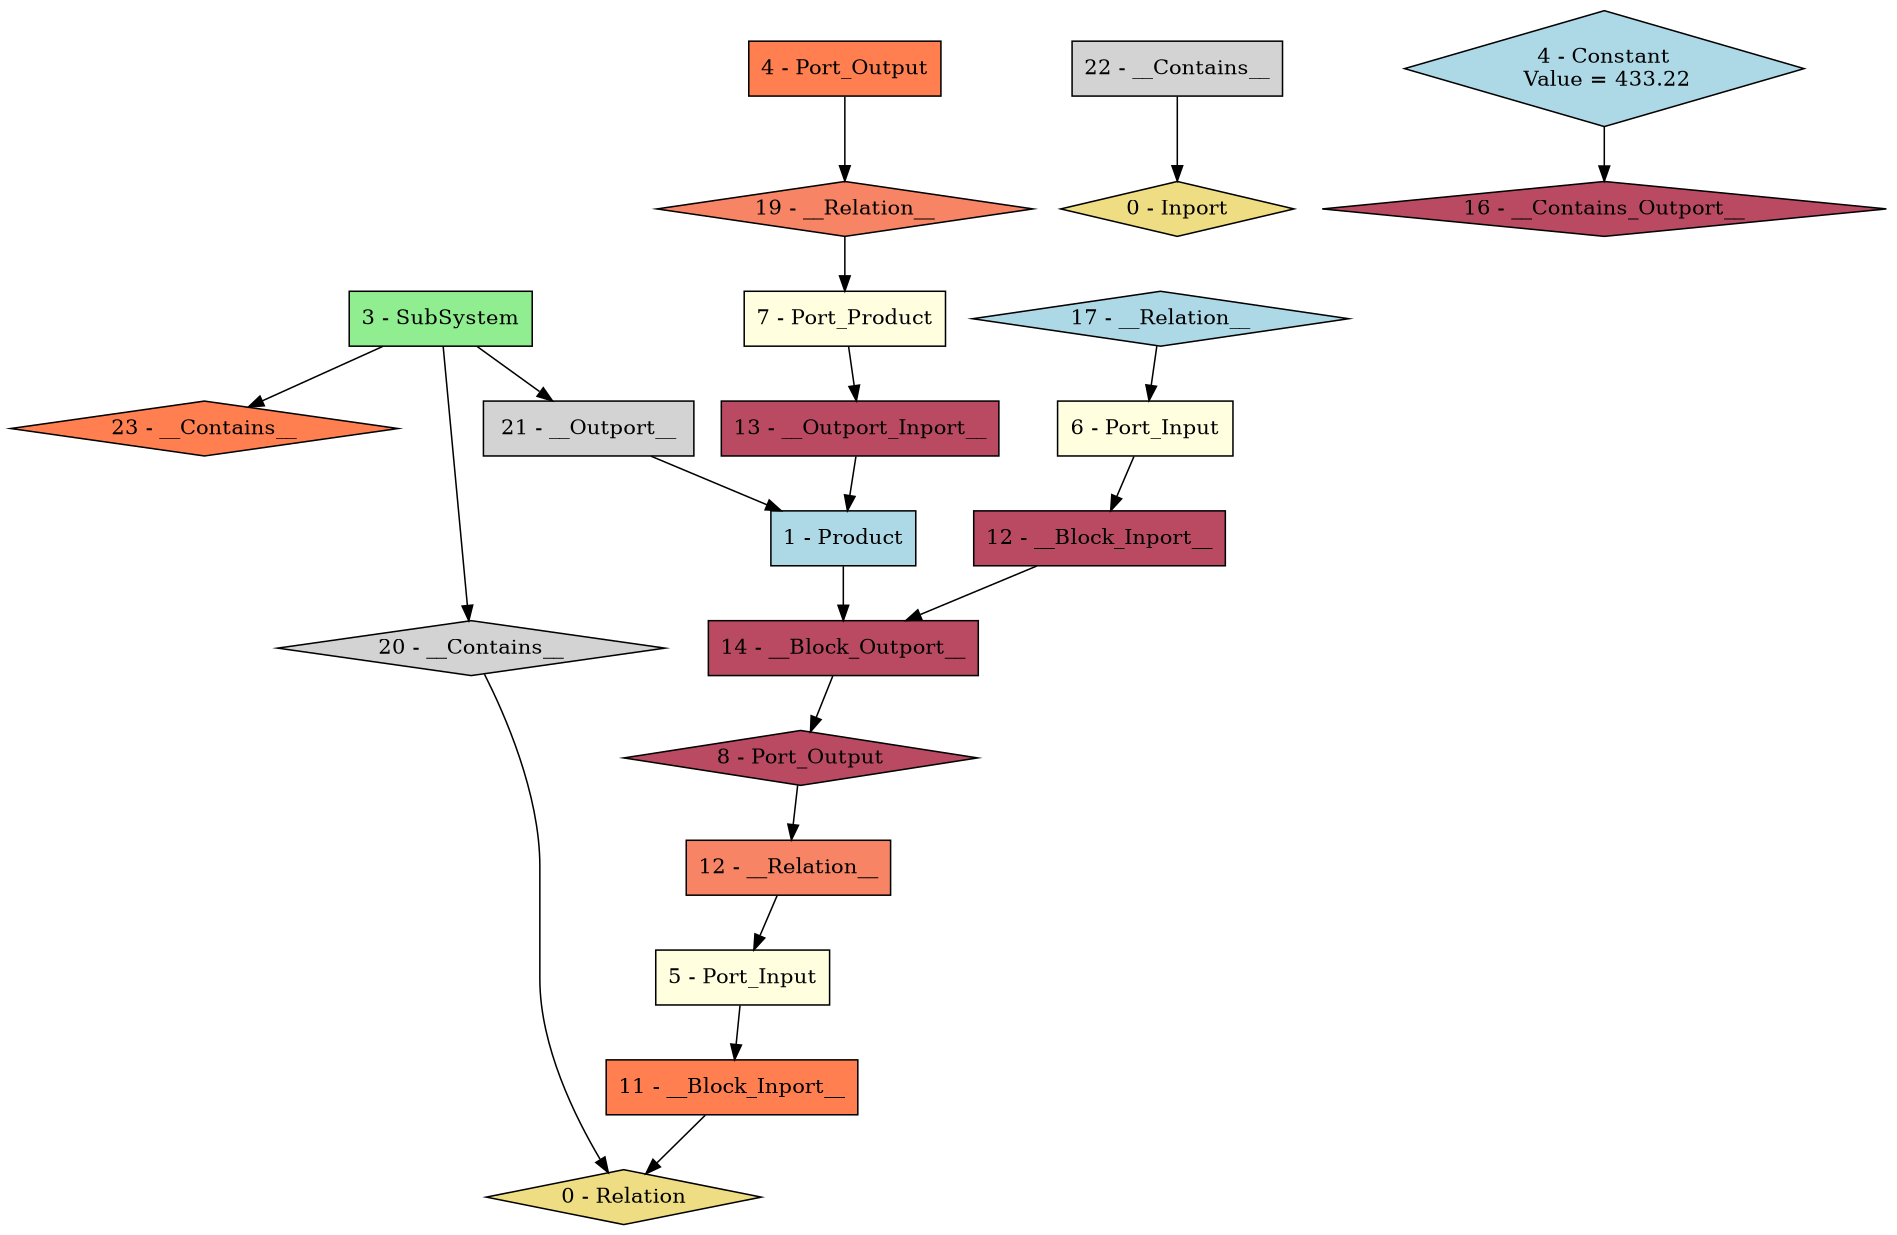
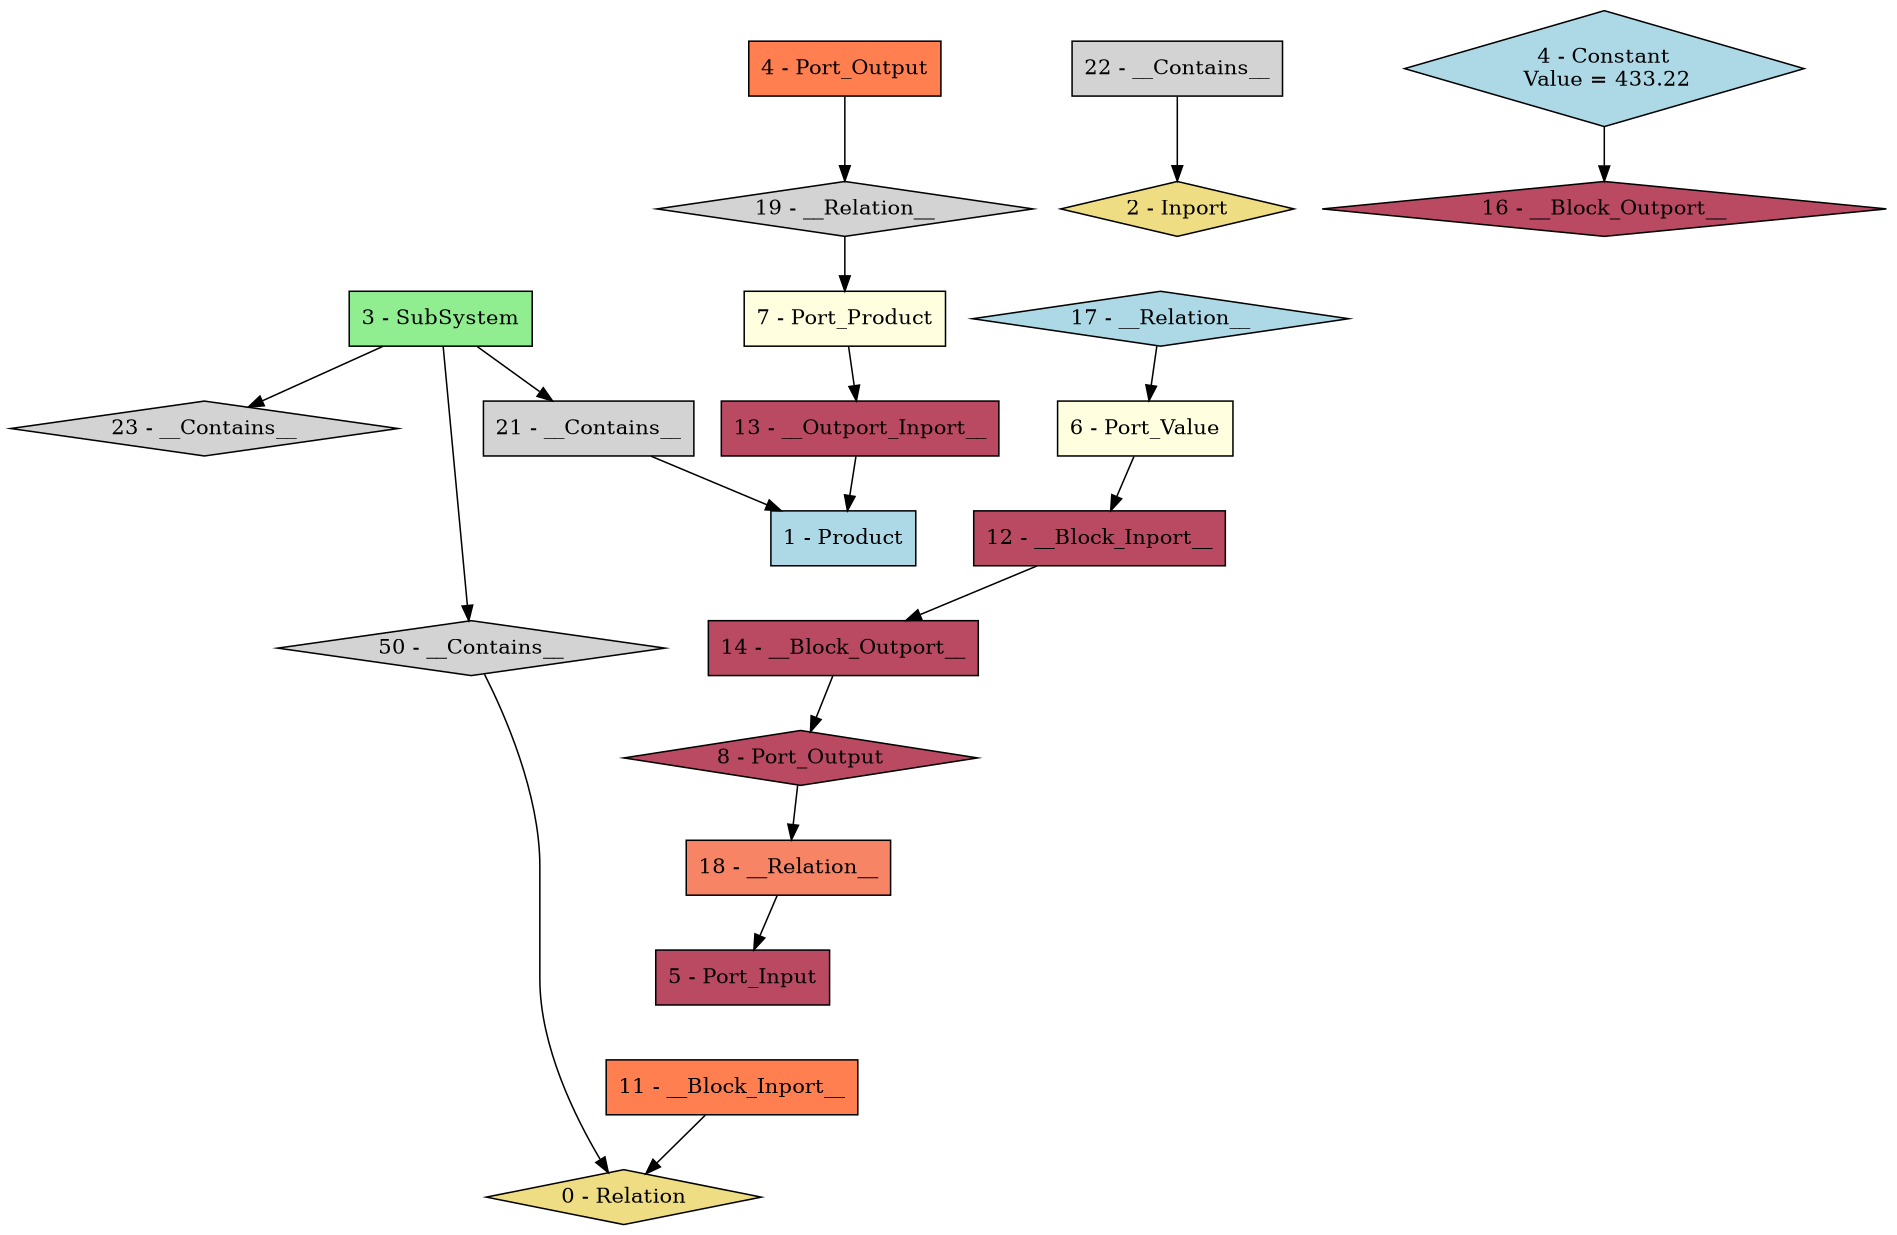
  digraph {
    node [fillcolor="#b94a62" shape=box style=filled]
    n1 [fillcolor=lightgoldenrod label="0 - Relation" shape=diamond]
    "1 - Product" [fillcolor=lightblue]
    "14 - __Block_Outport__"
    "8 - Port_Output" [shape=diamond]
-   "2 - Inport" [fillcolor=lightgoldenrod shape=diamond label="0 - Inport"]
+   "2 - Inport" [fillcolor=lightgoldenrod shape=diamond]
    "3 - SubSystem" [fillcolor=lightgreen]
-   "20 - __Contains__" [fillcolor=lightgray shape=diamond]
-   "21 - __Contains__" [fillcolor=lightgray label="21 - __Outport__"]
-   "23 - __Contains__" [fillcolor=coral shape=diamond]
+   "20 - __Contains__" [fillcolor=lightgray shape=diamond label="50 - __Contains__"]
+   "21 - __Contains__" [fillcolor=lightgray]
+   "23 - __Contains__" [fillcolor=lightgray shape=diamond]
    "22 - __Contains__" [fillcolor=lightgray]
    "4 - Constant\n Value = 433.22" [fillcolor=lightblue shape=diamond]
-   "16 - __Block_Outport__" [shape=diamond label="16 - __Contains_Outport__"]
-   "5 - Port_Input" [fillcolor=lightyellow]
+   "16 - __Block_Outport__" [shape=diamond]
+   "5 - Port_Input"
    "11 - __Block_Inport__" [fillcolor=coral]
-   "6 - Port_Input" [fillcolor=lightyellow]
+   "6 - Port_Input" [fillcolor=lightyellow label="6 - Port_Value"]
    "12 - __Block_Inport__"
    n17 [fillcolor=lightyellow label="7 - Port_Product"]
    n18 [label="13 - __Outport_Inport__"]
-   "18 - __Relation__" [fillcolor="#f78465" label="12 - __Relation__"]
+   "18 - __Relation__" [fillcolor="#f78465"]
    n20 [fillcolor=coral label="4 - Port_Output"]
-   "19 - __Relation__" [fillcolor="#f78465" shape=diamond]
+   "19 - __Relation__" [fillcolor=lightgray shape=diamond]
    "17 - __Relation__" [fillcolor=lightblue shape=diamond]
-   "1 - Product" -> "14 - __Block_Outport__"
    "14 - __Block_Outport__" -> "8 - Port_Output"
    "8 - Port_Output" -> "18 - __Relation__"
    "3 - SubSystem" -> "20 - __Contains__"
    "3 - SubSystem" -> "21 - __Contains__"
    "3 - SubSystem" -> "23 - __Contains__"
    "20 - __Contains__" -> n1
    "21 - __Contains__" -> "1 - Product"
    "22 - __Contains__" -> "2 - Inport"
    "4 - Constant\n Value = 433.22" -> "16 - __Block_Outport__"
-   "5 - Port_Input" -> "11 - __Block_Inport__"
    "11 - __Block_Inport__" -> n1
    "6 - Port_Input" -> "12 - __Block_Inport__"
    "12 - __Block_Inport__" -> "14 - __Block_Outport__"
    n17 -> n18
    n18 -> "1 - Product"
    "18 - __Relation__" -> "5 - Port_Input"
    n20 -> "19 - __Relation__"
    "19 - __Relation__" -> n17
    "17 - __Relation__" -> "6 - Port_Input"
  }
